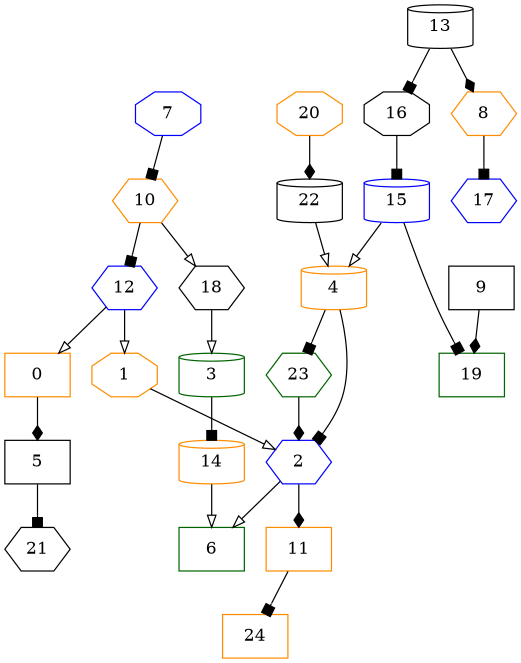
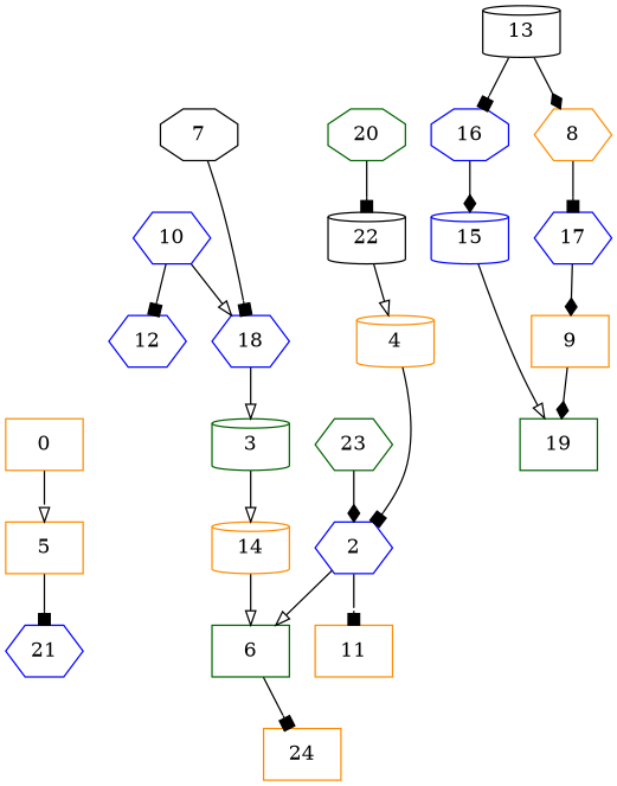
  digraph {
    node [color=darkorange shape=hexagon]
    edge [arrowhead=box]
    0 [shape=box]
-   5 [color=black shape=box]
-   21 [color=black]
-   1 [shape=octagon]
+   5 [shape=box]
+   21 [color=blue]
    2 [color=blue]
    6 [color=darkgreen shape=box]
    11 [shape=box]
    24 [shape=box]
    12 [color=blue]
    14 [shape=cylinder]
    3 [color=darkgreen shape=cylinder]
    22 [color=black shape=cylinder]
    4 [shape=cylinder]
    23 [color=darkgreen]
-   7 [color=blue shape=octagon]
-   10
-   18 [color=black]
-   9 [color=black shape=box]
+   7 [color=black shape=octagon]
+   10 [color=blue]
+   18 [color=blue]
+   9 [shape=box]
    19 [color=darkgreen shape=box]
    13 [color=black shape=cylinder]
-   16 [color=black shape=octagon]
+   16 [color=blue shape=octagon]
    8
    15 [color=blue shape=cylinder]
    17 [color=blue]
-   20 [shape=octagon]
-   0 -> 5 [arrowhead=diamond]
+   20 [color=darkgreen shape=octagon]
+   0 -> 5 [arrowhead=onormal]
    5 -> 21
-   1 -> 2 [arrowhead=onormal]
    2 -> 6 [arrowhead=onormal]
-   2 -> 11 [arrowhead=diamond]
-   11 -> 24
-   12 -> 0 [arrowhead=onormal]
-   12 -> 1 [arrowhead=onormal]
+   2 -> 11
+   6 -> 24
    14 -> 6 [arrowhead=onormal]
-   3 -> 14
+   3 -> 14 [arrowhead=onormal]
    22 -> 4 [arrowhead=onormal]
    4 -> 2
-   4 -> 23
    23 -> 2 [arrowhead=diamond]
-   7 -> 10
+   7 -> 18
    10 -> 12
    10 -> 18 [arrowhead=onormal]
    18 -> 3 [arrowhead=onormal]
    9 -> 19 [arrowhead=diamond]
    13 -> 16
    13 -> 8 [arrowhead=diamond]
-   16 -> 15
+   16 -> 15 [arrowhead=diamond]
    8 -> 17
-   15 -> 4 [arrowhead=onormal]
-   15 -> 19
-   20 -> 22 [arrowhead=diamond]
+   15 -> 19 [arrowhead=onormal]
+   17 -> 9 [arrowhead=diamond]
+   20 -> 22
  }
